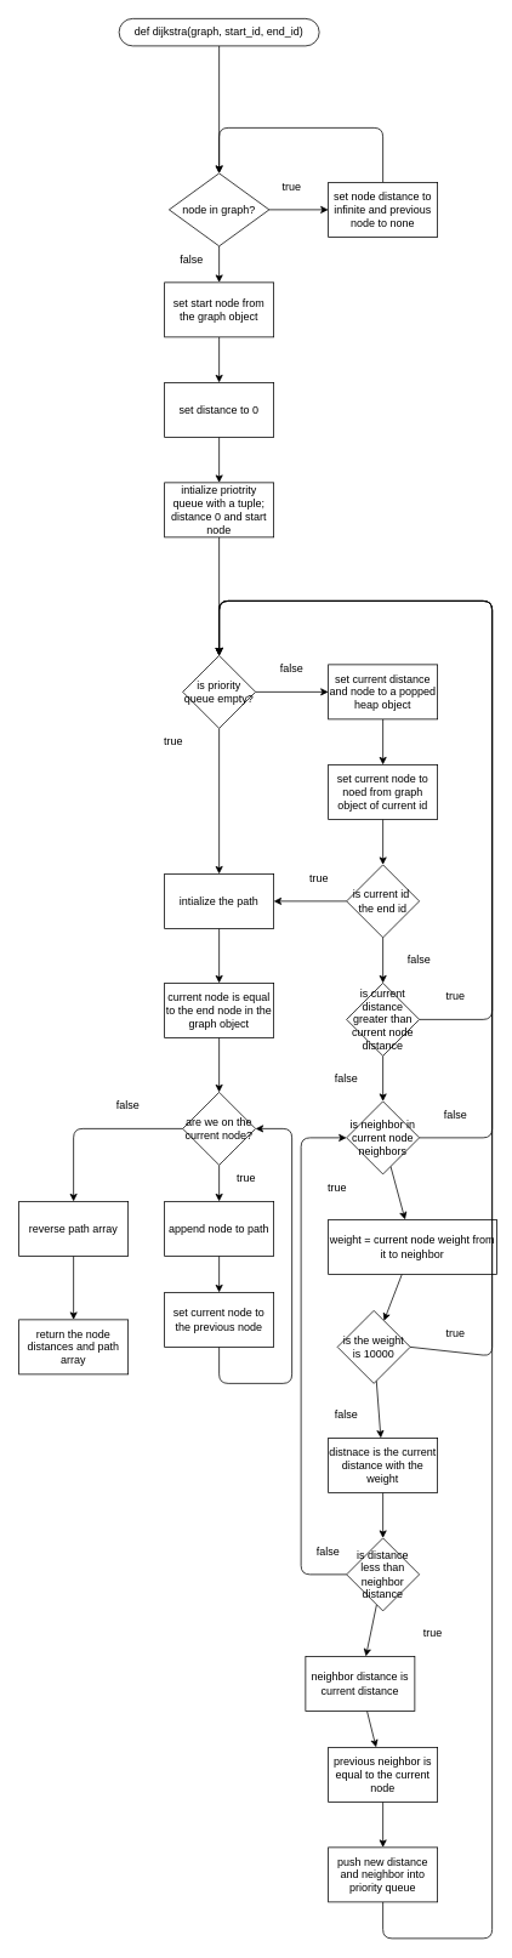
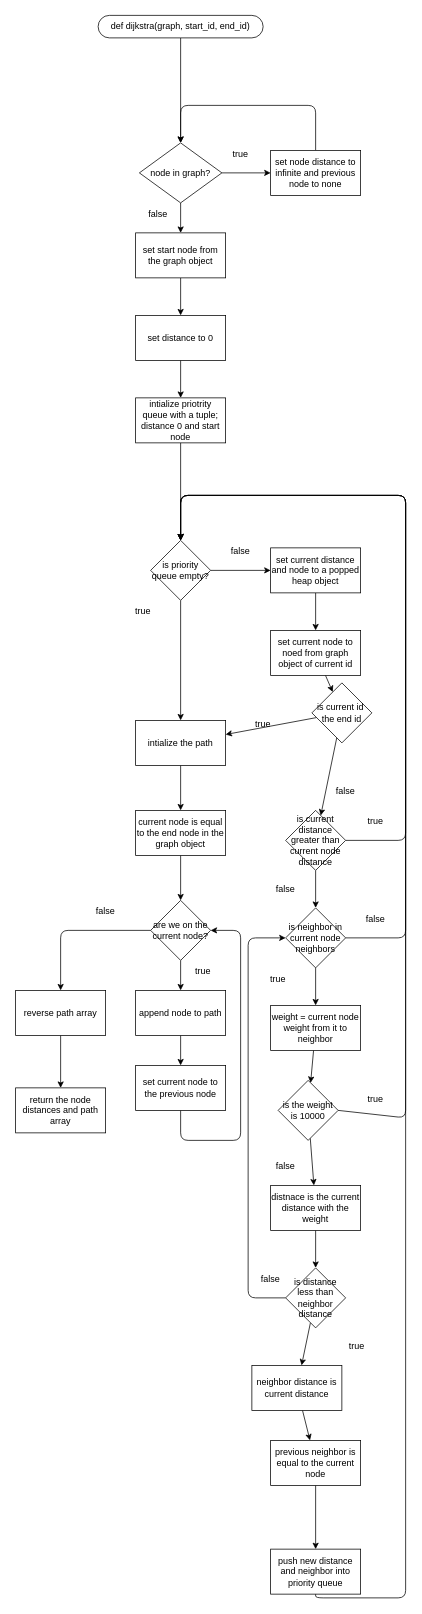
  <mxCell id="0" />
  <mxCell id="1" parent="0" />
  <mxCell id="2" value="" style="edgeStyle=none;html=1;" edge="1" parent="1" source="3" target="6"><mxGeometry relative="1" as="geometry" /></mxCell>
  <mxCell id="3" value="def dijkstra(graph, start_id, end_id)" style="rounded=1;whiteSpace=wrap;html=1;arcSize=50;" vertex="1" parent="1"><mxGeometry x="130" y="20" width="220" height="30" as="geometry" /></mxCell>
  <mxCell id="4" value="" style="edgeStyle=none;html=1;" edge="1" parent="1" source="6" target="8"><mxGeometry relative="1" as="geometry" /></mxCell>
  <mxCell id="5" value="" style="edgeStyle=none;html=1;" edge="1" parent="1" source="6" target="10"><mxGeometry relative="1" as="geometry" /></mxCell>
  <mxCell id="6" value="node in graph?" style="rhombus;whiteSpace=wrap;html=1;" vertex="1" parent="1"><mxGeometry x="185" y="190" width="110" height="80" as="geometry" /></mxCell>
  <mxCell id="7" style="edgeStyle=none;html=1;exitX=0.5;exitY=0;exitDx=0;exitDy=0;entryX=0.5;entryY=0;entryDx=0;entryDy=0;" edge="1" parent="1" source="8" target="6"><mxGeometry relative="1" as="geometry"><Array as="points"><mxPoint x="420" y="140" /><mxPoint x="240" y="140" /></Array></mxGeometry></mxCell>
  <mxCell id="8" value="set node distance to infinite and previous node to none" style="rounded=0;whiteSpace=wrap;html=1;" vertex="1" parent="1"><mxGeometry x="360" y="200" width="120" height="60" as="geometry" /></mxCell>
  <mxCell id="9" value="" style="edgeStyle=none;html=1;" edge="1" parent="1" source="10" target="12"><mxGeometry relative="1" as="geometry" /></mxCell>
  <mxCell id="10" value="set start node from the graph object" style="rounded=0;whiteSpace=wrap;html=1;" vertex="1" parent="1"><mxGeometry x="180" y="310" width="120" height="60" as="geometry" /></mxCell>
  <mxCell id="11" value="" style="edgeStyle=none;html=1;" edge="1" parent="1" source="12" target="14"><mxGeometry relative="1" as="geometry" /></mxCell>
  <mxCell id="12" value="set distance to 0" style="rounded=0;whiteSpace=wrap;html=1;" vertex="1" parent="1"><mxGeometry x="180" y="420" width="120" height="60" as="geometry" /></mxCell>
  <mxCell id="13" value="" style="edgeStyle=none;html=1;" edge="1" parent="1" source="14" target="17"><mxGeometry relative="1" as="geometry" /></mxCell>
  <mxCell id="14" value="intialize priotrity queue with a tuple; distance 0 and start node" style="rounded=0;whiteSpace=wrap;html=1;" vertex="1" parent="1"><mxGeometry x="180" y="530" width="120" height="60" as="geometry" /></mxCell>
  <mxCell id="15" value="" style="edgeStyle=none;html=1;" edge="1" parent="1" source="17" target="19"><mxGeometry relative="1" as="geometry" /></mxCell>
  <mxCell id="16" style="edgeStyle=none;html=1;entryX=0.5;entryY=0;entryDx=0;entryDy=0;" edge="1" parent="1" source="17" target="29"><mxGeometry relative="1" as="geometry" /></mxCell>
  <mxCell id="17" value="is priority queue empty?" style="rhombus;whiteSpace=wrap;html=1;" vertex="1" parent="1"><mxGeometry x="200" y="720" width="80" height="80" as="geometry" /></mxCell>
  <mxCell id="18" value="" style="edgeStyle=none;html=1;" edge="1" parent="1" source="19" target="21"><mxGeometry relative="1" as="geometry" /></mxCell>
  <mxCell id="19" value="set current distance and node to a popped heap object" style="rounded=0;whiteSpace=wrap;html=1;" vertex="1" parent="1"><mxGeometry x="360" y="730" width="120" height="60" as="geometry" /></mxCell>
  <mxCell id="20" value="" style="edgeStyle=none;html=1;" edge="1" parent="1" source="21" target="24"><mxGeometry relative="1" as="geometry" /></mxCell>
  <mxCell id="21" value="set current node to noed from graph object of current id" style="rounded=0;whiteSpace=wrap;html=1;" vertex="1" parent="1"><mxGeometry x="360" y="840" width="120" height="60" as="geometry" /></mxCell>
  <mxCell id="22" value="" style="edgeStyle=none;html=1;" edge="1" parent="1" source="24" target="29"><mxGeometry relative="1" as="geometry" /></mxCell>
  <mxCell id="23" value="" style="edgeStyle=none;html=1;" edge="1" parent="1" source="24" target="27"><mxGeometry relative="1" as="geometry" /></mxCell>
- <mxCell id="24" value="is current id&amp;nbsp;&lt;br&gt;the end id" style="rhombus;whiteSpace=wrap;html=1;" vertex="1" parent="1"><mxGeometry x="380" y="950" width="80" height="80" as="geometry" /></mxCell>
+ <mxCell id="24" value="is current id&amp;nbsp;&lt;br&gt;the end id" style="rhombus;whiteSpace=wrap;html=1;" vertex="1" parent="1"><mxGeometry x="415" y="910" width="80" height="80" as="geometry" /></mxCell>
  <mxCell id="25" style="edgeStyle=none;html=1;exitX=1;exitY=0.5;exitDx=0;exitDy=0;entryX=0.5;entryY=0;entryDx=0;entryDy=0;" edge="1" parent="1" source="27" target="17"><mxGeometry relative="1" as="geometry"><Array as="points"><mxPoint x="540" y="1120" /><mxPoint x="540" y="660" /><mxPoint x="240" y="660" /></Array></mxGeometry></mxCell>
  <mxCell id="26" value="" style="edgeStyle=none;html=1;" edge="1" parent="1" source="27" target="32"><mxGeometry relative="1" as="geometry" /></mxCell>
  <mxCell id="27" value="is current distance greater than current node distance" style="rhombus;whiteSpace=wrap;html=1;" vertex="1" parent="1"><mxGeometry x="380" y="1080" width="80" height="80" as="geometry" /></mxCell>
  <mxCell id="28" value="" style="edgeStyle=none;html=1;" edge="1" parent="1" source="29" target="64"><mxGeometry relative="1" as="geometry" /></mxCell>
  <mxCell id="29" value="intialize the path" style="rounded=0;whiteSpace=wrap;html=1;" vertex="1" parent="1"><mxGeometry x="180" y="960" width="120" height="60" as="geometry" /></mxCell>
  <mxCell id="30" value="" style="edgeStyle=none;html=1;" edge="1" parent="1" source="32" target="34"><mxGeometry relative="1" as="geometry" /></mxCell>
  <mxCell id="31" style="edgeStyle=none;html=1;exitX=1;exitY=0.5;exitDx=0;exitDy=0;entryX=0.5;entryY=0;entryDx=0;entryDy=0;" edge="1" parent="1" source="32" target="17"><mxGeometry relative="1" as="geometry"><Array as="points"><mxPoint x="540" y="1250" /><mxPoint x="540" y="660" /><mxPoint x="240" y="660" /></Array></mxGeometry></mxCell>
  <mxCell id="32" value="is neighbor in current node neighbors" style="rhombus;whiteSpace=wrap;html=1;" vertex="1" parent="1"><mxGeometry x="380" y="1210" width="80" height="80" as="geometry" /></mxCell>
  <mxCell id="33" value="" style="edgeStyle=none;html=1;" edge="1" parent="1" source="34" target="37"><mxGeometry relative="1" as="geometry" /></mxCell>
- <mxCell id="34" value="weight = current node weight from it to neighbor" style="rounded=0;whiteSpace=wrap;html=1;" vertex="1" parent="1"><mxGeometry x="360" y="1340" width="185" height="60" as="geometry" /></mxCell>
+ <mxCell id="34" value="weight = current node weight from it to neighbor" style="rounded=0;whiteSpace=wrap;html=1;" vertex="1" parent="1"><mxGeometry x="360" y="1340" width="120" height="60" as="geometry" /></mxCell>
  <mxCell id="35" style="edgeStyle=none;html=1;exitX=1;exitY=0.5;exitDx=0;exitDy=0;entryX=0.5;entryY=0;entryDx=0;entryDy=0;" edge="1" parent="1" source="37" target="17"><mxGeometry relative="1" as="geometry"><Array as="points"><mxPoint x="540" y="1490" /><mxPoint x="540" y="660" /><mxPoint x="240" y="660" /></Array></mxGeometry></mxCell>
  <mxCell id="36" value="" style="edgeStyle=none;html=1;" edge="1" parent="1" source="37" target="39"><mxGeometry relative="1" as="geometry" /></mxCell>
  <mxCell id="37" value="is the weight is 10000" style="rhombus;whiteSpace=wrap;html=1;" vertex="1" parent="1"><mxGeometry x="370" y="1440" width="80" height="80" as="geometry" /></mxCell>
  <mxCell id="38" value="" style="edgeStyle=none;html=1;" edge="1" parent="1" source="39" target="42"><mxGeometry relative="1" as="geometry" /></mxCell>
  <mxCell id="39" value="distnace is the current distance with the weight" style="rounded=0;whiteSpace=wrap;html=1;" vertex="1" parent="1"><mxGeometry x="360" y="1580" width="120" height="60" as="geometry" /></mxCell>
  <mxCell id="40" style="edgeStyle=none;html=1;exitX=0;exitY=0.5;exitDx=0;exitDy=0;entryX=0;entryY=0.5;entryDx=0;entryDy=0;" edge="1" parent="1" source="42" target="32"><mxGeometry relative="1" as="geometry"><Array as="points"><mxPoint x="330" y="1730" /><mxPoint x="330" y="1250" /></Array></mxGeometry></mxCell>
  <mxCell id="41" value="" style="edgeStyle=none;html=1;" edge="1" parent="1" source="42" target="56"><mxGeometry relative="1" as="geometry" /></mxCell>
  <mxCell id="42" value="is distance less than neighbor distance" style="rhombus;whiteSpace=wrap;html=1;" vertex="1" parent="1"><mxGeometry x="380" y="1690" width="80" height="80" as="geometry" /></mxCell>
  <mxCell id="43" value="true" style="text;html=1;strokeColor=none;fillColor=none;align=center;verticalAlign=middle;whiteSpace=wrap;rounded=0;" vertex="1" parent="1"><mxGeometry x="290" y="190" width="60" height="30" as="geometry" /></mxCell>
  <mxCell id="44" value="false" style="text;html=1;strokeColor=none;fillColor=none;align=center;verticalAlign=middle;whiteSpace=wrap;rounded=0;" vertex="1" parent="1"><mxGeometry x="180" y="270" width="60" height="30" as="geometry" /></mxCell>
  <mxCell id="45" value="true" style="text;html=1;strokeColor=none;fillColor=none;align=center;verticalAlign=middle;whiteSpace=wrap;rounded=0;" vertex="1" parent="1"><mxGeometry x="160" y="800" width="60" height="30" as="geometry" /></mxCell>
  <mxCell id="46" value="false" style="text;html=1;strokeColor=none;fillColor=none;align=center;verticalAlign=middle;whiteSpace=wrap;rounded=0;" vertex="1" parent="1"><mxGeometry x="290" y="720" width="60" height="30" as="geometry" /></mxCell>
  <mxCell id="47" value="true" style="text;html=1;strokeColor=none;fillColor=none;align=center;verticalAlign=middle;whiteSpace=wrap;rounded=0;" vertex="1" parent="1"><mxGeometry x="320" y="950" width="60" height="30" as="geometry" /></mxCell>
  <mxCell id="48" value="false" style="text;html=1;strokeColor=none;fillColor=none;align=center;verticalAlign=middle;whiteSpace=wrap;rounded=0;" vertex="1" parent="1"><mxGeometry x="430" y="1040" width="60" height="30" as="geometry" /></mxCell>
  <mxCell id="49" value="true" style="text;html=1;strokeColor=none;fillColor=none;align=center;verticalAlign=middle;whiteSpace=wrap;rounded=0;" vertex="1" parent="1"><mxGeometry x="470" y="1080" width="60" height="30" as="geometry" /></mxCell>
  <mxCell id="50" value="false" style="text;html=1;strokeColor=none;fillColor=none;align=center;verticalAlign=middle;whiteSpace=wrap;rounded=0;" vertex="1" parent="1"><mxGeometry x="350" y="1170" width="60" height="30" as="geometry" /></mxCell>
  <mxCell id="51" value="true" style="text;html=1;strokeColor=none;fillColor=none;align=center;verticalAlign=middle;whiteSpace=wrap;rounded=0;" vertex="1" parent="1"><mxGeometry x="340" y="1290" width="60" height="30" as="geometry" /></mxCell>
  <mxCell id="52" value="false" style="text;html=1;strokeColor=none;fillColor=none;align=center;verticalAlign=middle;whiteSpace=wrap;rounded=0;" vertex="1" parent="1"><mxGeometry x="470" y="1210" width="60" height="30" as="geometry" /></mxCell>
  <mxCell id="53" value="true" style="text;html=1;strokeColor=none;fillColor=none;align=center;verticalAlign=middle;whiteSpace=wrap;rounded=0;" vertex="1" parent="1"><mxGeometry x="470" y="1450" width="60" height="30" as="geometry" /></mxCell>
  <mxCell id="54" value="false" style="text;html=1;strokeColor=none;fillColor=none;align=center;verticalAlign=middle;whiteSpace=wrap;rounded=0;" vertex="1" parent="1"><mxGeometry x="350" y="1540" width="60" height="30" as="geometry" /></mxCell>
  <mxCell id="55" value="" style="edgeStyle=none;html=1;" edge="1" parent="1" source="56" target="58"><mxGeometry relative="1" as="geometry" /></mxCell>
  <mxCell id="56" value="neighbor distance is current distance" style="rounded=0;whiteSpace=wrap;html=1;" vertex="1" parent="1"><mxGeometry x="335" y="1820" width="120" height="60" as="geometry" /></mxCell>
  <mxCell id="57" value="" style="edgeStyle=none;html=1;" edge="1" parent="1" source="58" target="60"><mxGeometry relative="1" as="geometry" /></mxCell>
  <mxCell id="58" value="previous neighbor is equal to the current node" style="rounded=0;whiteSpace=wrap;html=1;" vertex="1" parent="1"><mxGeometry x="360" y="1920" width="120" height="60" as="geometry" /></mxCell>
  <mxCell id="59" style="edgeStyle=none;html=1;exitX=0.5;exitY=1;exitDx=0;exitDy=0;entryX=0.5;entryY=0;entryDx=0;entryDy=0;" edge="1" parent="1" source="60" target="17"><mxGeometry relative="1" as="geometry"><Array as="points"><mxPoint x="420" y="2130" /><mxPoint x="540" y="2130" /><mxPoint x="540" y="660" /><mxPoint x="240" y="660" /></Array></mxGeometry></mxCell>
- <mxCell id="60" value="push new distance and neighbor into priority queue" style="rounded=0;whiteSpace=wrap;html=1;" vertex="1" parent="1"><mxGeometry x="360" y="2030" width="120" height="60" as="geometry" /></mxCell>
+ <mxCell id="60" value="push new distance and neighbor into priority queue" style="rounded=0;whiteSpace=wrap;html=1;" vertex="1" parent="1"><mxGeometry x="360" y="2065" width="120" height="60" as="geometry" /></mxCell>
  <mxCell id="61" value="true" style="text;html=1;strokeColor=none;fillColor=none;align=center;verticalAlign=middle;whiteSpace=wrap;rounded=0;" vertex="1" parent="1"><mxGeometry x="445" y="1780" width="60" height="30" as="geometry" /></mxCell>
  <mxCell id="62" value="false" style="text;html=1;strokeColor=none;fillColor=none;align=center;verticalAlign=middle;whiteSpace=wrap;rounded=0;" vertex="1" parent="1"><mxGeometry x="330" y="1690" width="60" height="30" as="geometry" /></mxCell>
  <mxCell id="63" value="" style="edgeStyle=none;html=1;" edge="1" parent="1" source="64" target="67"><mxGeometry relative="1" as="geometry" /></mxCell>
  <mxCell id="64" value="current node is equal to the end node in the graph object" style="rounded=0;whiteSpace=wrap;html=1;" vertex="1" parent="1"><mxGeometry x="180" y="1080" width="120" height="60" as="geometry" /></mxCell>
  <mxCell id="65" value="" style="edgeStyle=none;html=1;" edge="1" parent="1" source="67" target="69"><mxGeometry relative="1" as="geometry" /></mxCell>
  <mxCell id="66" style="edgeStyle=none;html=1;exitX=0;exitY=0.5;exitDx=0;exitDy=0;entryX=0.5;entryY=0;entryDx=0;entryDy=0;" edge="1" parent="1" source="67" target="75"><mxGeometry relative="1" as="geometry"><Array as="points"><mxPoint x="80" y="1240" /></Array></mxGeometry></mxCell>
  <mxCell id="67" value="are we on the current node?" style="rhombus;whiteSpace=wrap;html=1;" vertex="1" parent="1"><mxGeometry x="200" y="1200" width="80" height="80" as="geometry" /></mxCell>
  <mxCell id="68" value="" style="edgeStyle=none;html=1;" edge="1" parent="1" source="69" target="71"><mxGeometry relative="1" as="geometry" /></mxCell>
  <mxCell id="69" value="append node to path" style="rounded=0;whiteSpace=wrap;html=1;" vertex="1" parent="1"><mxGeometry x="180" y="1320" width="120" height="60" as="geometry" /></mxCell>
  <mxCell id="70" style="edgeStyle=none;html=1;exitX=0.5;exitY=1;exitDx=0;exitDy=0;entryX=1;entryY=0.5;entryDx=0;entryDy=0;" edge="1" parent="1" source="71" target="67"><mxGeometry relative="1" as="geometry"><Array as="points"><mxPoint x="240" y="1520" /><mxPoint x="320" y="1520" /><mxPoint x="320" y="1240" /></Array></mxGeometry></mxCell>
  <mxCell id="71" value="set current node to the previous node" style="rounded=0;whiteSpace=wrap;html=1;" vertex="1" parent="1"><mxGeometry x="180" y="1420" width="120" height="60" as="geometry" /></mxCell>
  <mxCell id="72" value="true" style="text;html=1;strokeColor=none;fillColor=none;align=center;verticalAlign=middle;whiteSpace=wrap;rounded=0;" vertex="1" parent="1"><mxGeometry x="240" y="1280" width="60" height="30" as="geometry" /></mxCell>
  <mxCell id="73" value="false" style="text;html=1;strokeColor=none;fillColor=none;align=center;verticalAlign=middle;whiteSpace=wrap;rounded=0;" vertex="1" parent="1"><mxGeometry x="110" y="1200" width="60" height="30" as="geometry" /></mxCell>
  <mxCell id="74" value="" style="edgeStyle=none;html=1;" edge="1" parent="1" source="75" target="76"><mxGeometry relative="1" as="geometry" /></mxCell>
  <mxCell id="75" value="reverse path array" style="rounded=0;whiteSpace=wrap;html=1;" vertex="1" parent="1"><mxGeometry y="1320" width="120" height="60" as="geometry" x="20" /></mxCell>
  <mxCell id="76" value="return the node distances and path array" style="rounded=0;whiteSpace=wrap;html=1;" vertex="1" parent="1"><mxGeometry y="1450" width="120" height="60" as="geometry" x="20" /></mxCell>
